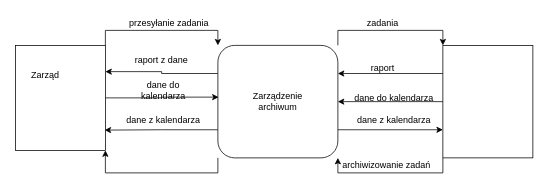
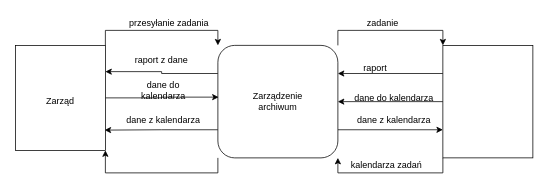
  <mxCell id="0" />
  <mxCell id="1" parent="0" />
  <mxCell id="2" style="edgeStyle=orthogonalEdgeStyle;rounded=0;orthogonalLoop=1;jettySize=auto;html=1;exitX=0;exitY=0.25;exitDx=0;exitDy=0;entryX=1;entryY=0.25;entryDx=0;entryDy=0;" edge="1" parent="1" source="7" target="11"><mxGeometry relative="1" as="geometry" /></mxCell>
  <mxCell id="3" style="edgeStyle=orthogonalEdgeStyle;rounded=0;orthogonalLoop=1;jettySize=auto;html=1;exitX=0;exitY=0.75;exitDx=0;exitDy=0;entryX=0.992;entryY=0.807;entryDx=0;entryDy=0;entryPerimeter=0;" edge="1" parent="1" source="7" target="11"><mxGeometry relative="1" as="geometry" /></mxCell>
  <mxCell id="4" style="edgeStyle=orthogonalEdgeStyle;rounded=0;orthogonalLoop=1;jettySize=auto;html=1;exitX=0;exitY=1;exitDx=0;exitDy=0;entryX=1;entryY=1;entryDx=0;entryDy=0;" edge="1" parent="1" source="7" target="11"><mxGeometry relative="1" as="geometry" /></mxCell>
  <mxCell id="5" style="edgeStyle=orthogonalEdgeStyle;rounded=0;orthogonalLoop=1;jettySize=auto;html=1;exitX=1;exitY=0;exitDx=0;exitDy=0;entryX=0;entryY=0;entryDx=0;entryDy=0;" edge="1" parent="1" source="7" target="16"><mxGeometry relative="1" as="geometry" /></mxCell>
  <mxCell id="6" style="edgeStyle=orthogonalEdgeStyle;rounded=0;orthogonalLoop=1;jettySize=auto;html=1;exitX=1;exitY=0.75;exitDx=0;exitDy=0;entryX=0;entryY=0.75;entryDx=0;entryDy=0;" edge="1" parent="1" source="7" target="16"><mxGeometry relative="1" as="geometry" /></mxCell>
  <mxCell id="7" value="" style="rounded=1;whiteSpace=wrap;html=1;" vertex="1" parent="1"><mxGeometry x="290" y="60" width="160" height="150" as="geometry" /></mxCell>
  <mxCell id="8" value="Zarządzenie archiwum" style="text;html=1;strokeColor=none;fillColor=none;align=center;verticalAlign=middle;whiteSpace=wrap;rounded=0;" vertex="1" parent="1"><mxGeometry x="350" y="125" width="40" height="20" as="geometry" /></mxCell>
  <mxCell id="9" style="edgeStyle=orthogonalEdgeStyle;rounded=0;orthogonalLoop=1;jettySize=auto;html=1;exitX=1;exitY=0;exitDx=0;exitDy=0;entryX=0;entryY=0;entryDx=0;entryDy=0;" edge="1" parent="1" source="11" target="7"><mxGeometry relative="1" as="geometry" /></mxCell>
  <mxCell id="10" style="edgeStyle=orthogonalEdgeStyle;rounded=0;orthogonalLoop=1;jettySize=auto;html=1;exitX=1;exitY=0.5;exitDx=0;exitDy=0;entryX=0.006;entryY=0.46;entryDx=0;entryDy=0;entryPerimeter=0;" edge="1" parent="1" source="11" target="7"><mxGeometry relative="1" as="geometry" /></mxCell>
  <mxCell id="11" value="" style="rounded=0;whiteSpace=wrap;html=1;" vertex="1" parent="1"><mxGeometry x="20" y="60" width="120" height="140" as="geometry" /></mxCell>
- <mxCell id="12" value="Zarząd" style="text;html=1;strokeColor=none;fillColor=none;align=center;verticalAlign=middle;whiteSpace=wrap;rounded=0;" vertex="1" parent="1"><mxGeometry x="40" y="90" width="40" height="20" as="geometry" /></mxCell>
+ <mxCell id="12" value="Zarząd" style="text;html=1;strokeColor=none;fillColor=none;align=center;verticalAlign=middle;whiteSpace=wrap;rounded=0;" vertex="1" parent="1"><mxGeometry x="60" y="125" width="40" height="20" as="geometry" /></mxCell>
  <mxCell id="13" style="edgeStyle=orthogonalEdgeStyle;rounded=0;orthogonalLoop=1;jettySize=auto;html=1;exitX=0;exitY=0.25;exitDx=0;exitDy=0;entryX=1;entryY=0.25;entryDx=0;entryDy=0;" edge="1" parent="1" source="16" target="7"><mxGeometry relative="1" as="geometry" /></mxCell>
  <mxCell id="14" style="edgeStyle=orthogonalEdgeStyle;rounded=0;orthogonalLoop=1;jettySize=auto;html=1;exitX=0;exitY=0.5;exitDx=0;exitDy=0;entryX=1;entryY=0.5;entryDx=0;entryDy=0;" edge="1" parent="1" source="16" target="7"><mxGeometry relative="1" as="geometry" /></mxCell>
  <mxCell id="15" style="edgeStyle=orthogonalEdgeStyle;rounded=0;orthogonalLoop=1;jettySize=auto;html=1;exitX=0;exitY=1;exitDx=0;exitDy=0;entryX=1;entryY=1;entryDx=0;entryDy=0;" edge="1" parent="1" source="16" target="7"><mxGeometry relative="1" as="geometry" /></mxCell>
  <mxCell id="16" value="" style="rounded=0;whiteSpace=wrap;html=1;" vertex="1" parent="1"><mxGeometry x="590" y="60" width="120" height="150" as="geometry" /></mxCell>
  <mxCell id="17" value="przesyłanie zadania" style="text;html=1;strokeColor=none;fillColor=none;align=center;verticalAlign=middle;whiteSpace=wrap;rounded=0;" vertex="1" parent="1"><mxGeometry x="150" y="20" width="150" height="20" as="geometry" /></mxCell>
  <mxCell id="18" value="raport z dane" style="text;html=1;strokeColor=none;fillColor=none;align=center;verticalAlign=middle;whiteSpace=wrap;rounded=0;" vertex="1" parent="1"><mxGeometry x="160" y="70" width="110" height="20" as="geometry" /></mxCell>
  <mxCell id="19" value="dane do kalendarza" style="text;html=1;strokeColor=none;fillColor=none;align=center;verticalAlign=middle;whiteSpace=wrap;rounded=0;" vertex="1" parent="1"><mxGeometry x="165" y="110" width="105" height="20" as="geometry" /></mxCell>
  <mxCell id="20" value="dane z kalendarza" style="text;html=1;strokeColor=none;fillColor=none;align=center;verticalAlign=middle;whiteSpace=wrap;rounded=0;" vertex="1" parent="1"><mxGeometry x="165" y="150" width="105" height="20" as="geometry" /></mxCell>
- <mxCell id="21" value="zadania" style="text;html=1;strokeColor=none;fillColor=none;align=center;verticalAlign=middle;whiteSpace=wrap;rounded=0;" vertex="1" parent="1"><mxGeometry x="490" y="20" width="40" height="20" as="geometry" /></mxCell>
- <mxCell id="22" value="raport" style="text;html=1;strokeColor=none;fillColor=none;align=center;verticalAlign=middle;whiteSpace=wrap;rounded=0;" vertex="1" parent="1"><mxGeometry x="490" y="80" width="40" height="20" as="geometry" /></mxCell>
+ <mxCell id="21" value="zadanie" style="text;html=1;strokeColor=none;fillColor=none;align=center;verticalAlign=middle;whiteSpace=wrap;rounded=0;" vertex="1" parent="1"><mxGeometry x="490" y="20" width="40" height="20" as="geometry" /></mxCell>
+ <mxCell id="22" value="raport" style="text;html=1;strokeColor=none;fillColor=none;align=center;verticalAlign=middle;whiteSpace=wrap;rounded=0;" vertex="1" parent="1"><mxGeometry x="480" y="80" width="40" height="20" as="geometry" /></mxCell>
  <mxCell id="23" value="dane do kalendarza" style="text;html=1;strokeColor=none;fillColor=none;align=center;verticalAlign=middle;whiteSpace=wrap;rounded=0;" vertex="1" parent="1"><mxGeometry x="460" y="120" width="130" height="20" as="geometry" /></mxCell>
  <mxCell id="24" value="dane z kalendarza" style="text;html=1;strokeColor=none;fillColor=none;align=center;verticalAlign=middle;whiteSpace=wrap;rounded=0;" vertex="1" parent="1"><mxGeometry x="470" y="150" width="110" height="20" as="geometry" /></mxCell>
- <mxCell id="25" value="archiwizowanie zadań" style="text;html=1;strokeColor=none;fillColor=none;align=center;verticalAlign=middle;whiteSpace=wrap;rounded=0;" vertex="1" parent="1"><mxGeometry x="450" y="210" width="130" height="20" as="geometry" /></mxCell>
+ <mxCell id="25" value="kalendarza zadań" style="text;html=1;strokeColor=none;fillColor=none;align=center;verticalAlign=middle;whiteSpace=wrap;rounded=0;" vertex="1" parent="1"><mxGeometry x="450" y="210" width="130" height="20" as="geometry" /></mxCell>
